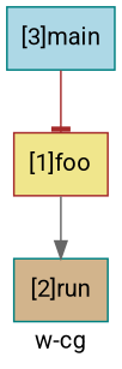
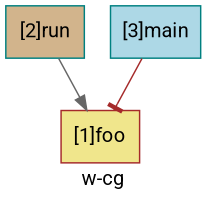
  digraph {
    fontname=Roboto
    label="w-cg"
    node [color=teal fontname=Roboto shape=rectangle style=filled]
    edge [fontname=Roboto]
    n1 [color=brown fillcolor=khaki label="[1]foo"]
    n2 [fillcolor=tan label="[2]run"]
    n3 [fillcolor=lightblue label="[3]main"]
-   n1 -> n2 [arrowhead=normal color=gray40]
+   n2 -> n1 [arrowhead=normal color=gray40]
    n3 -> n1 [arrowhead=tee color=brown]
  }
